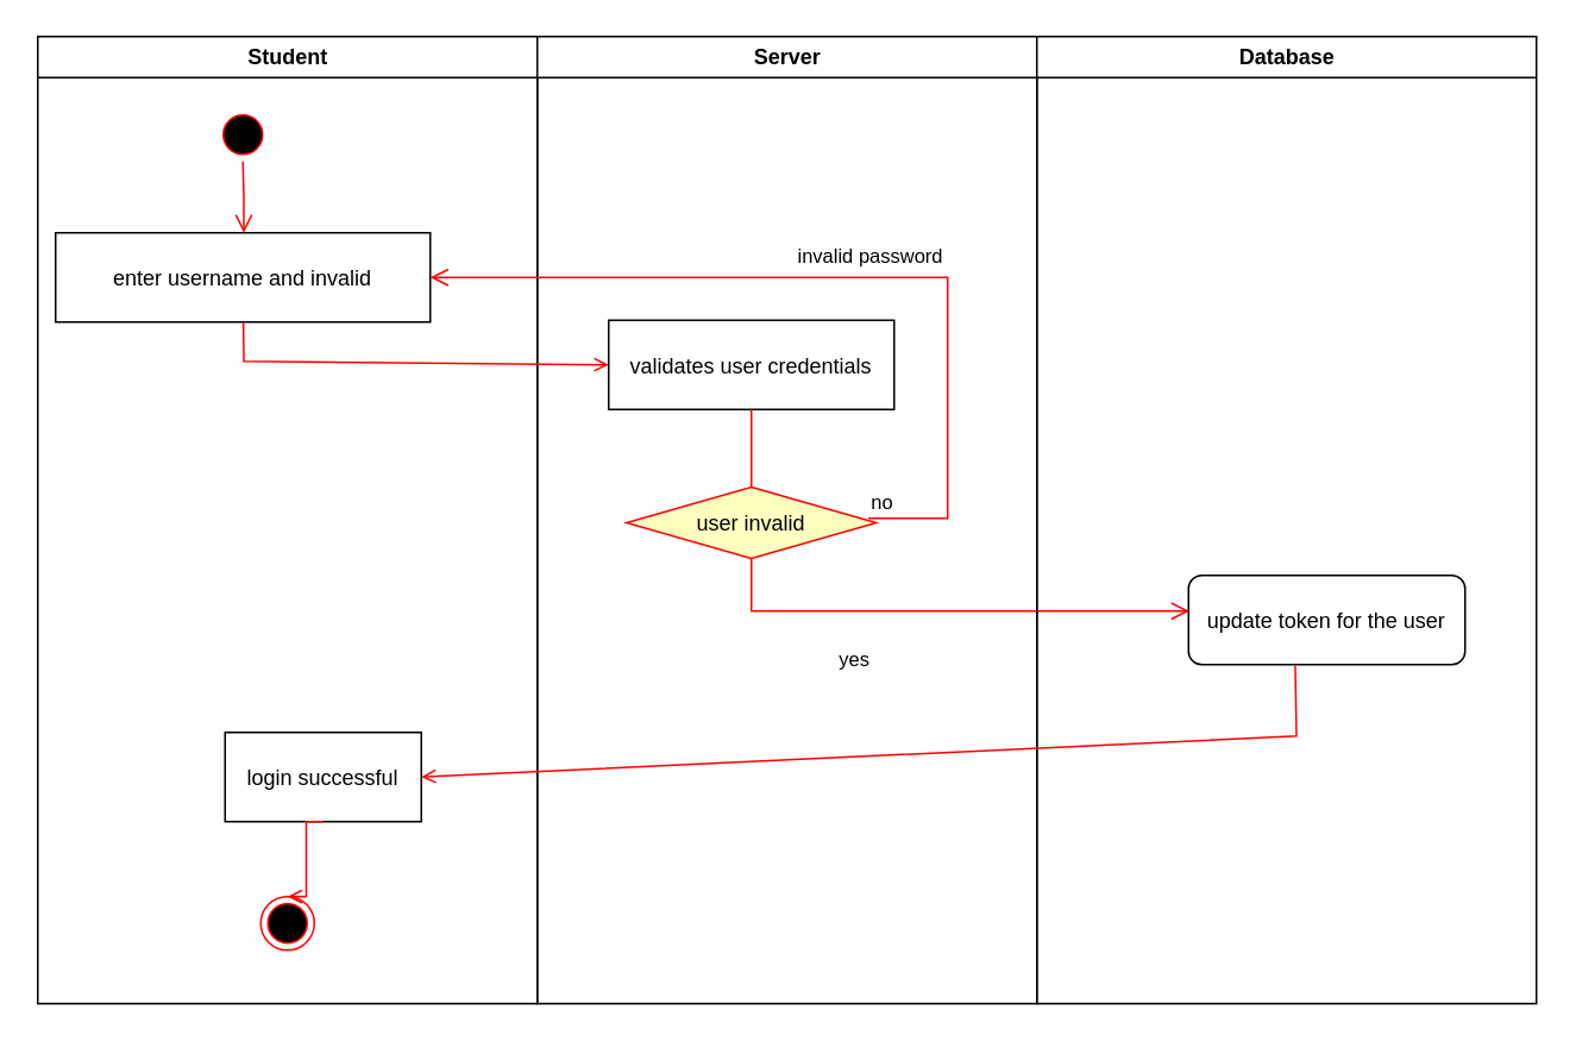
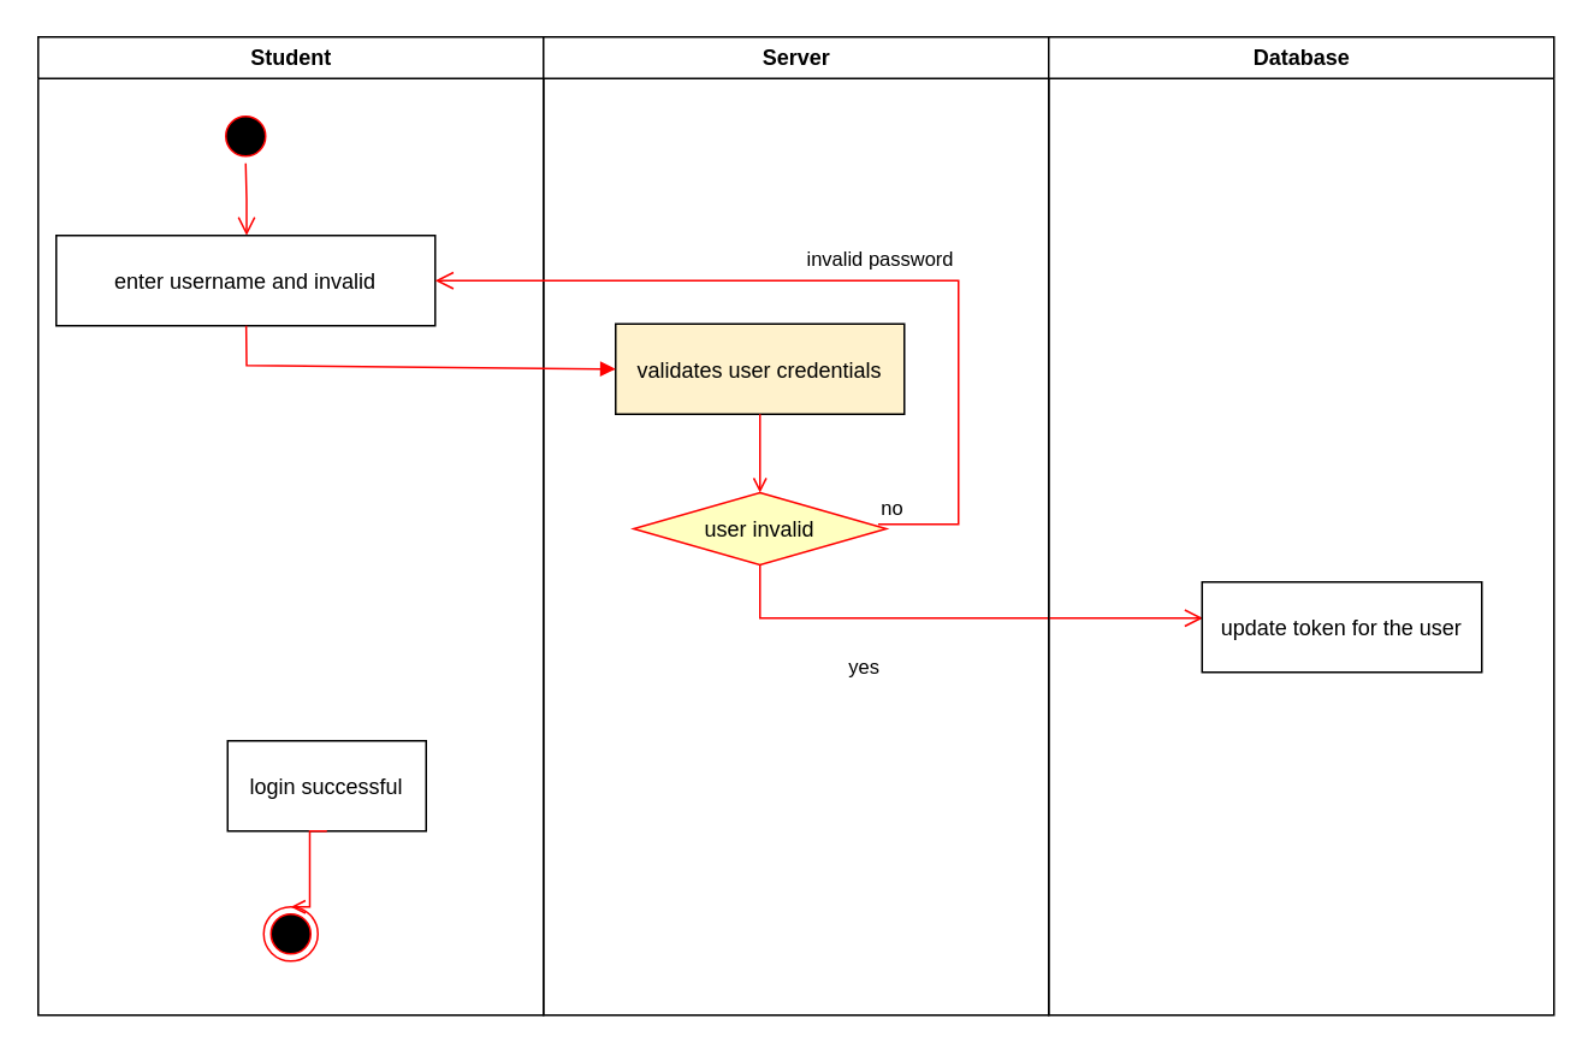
  <mxCell id="0" />
  <mxCell id="1" parent="0" />
  <mxCell id="2" value="Student" style="swimlane;whiteSpace=wrap" parent="1" vertex="1"><mxGeometry x="20.5" y="20" width="280" height="542" as="geometry" /></mxCell>
  <mxCell id="3" value="" style="ellipse;shape=startState;fillColor=#000000;strokeColor=#ff0000;" parent="2" vertex="1"><mxGeometry x="100" y="40" width="30" height="30" as="geometry" /></mxCell>
  <mxCell id="4" value="" style="edgeStyle=elbowEdgeStyle;elbow=horizontal;verticalAlign=bottom;endArrow=open;endSize=8;strokeColor=#FF0000;endFill=1;rounded=0" parent="2" source="3" target="5" edge="1"><mxGeometry x="100" y="40" as="geometry"><mxPoint x="115" y="110" as="targetPoint" /></mxGeometry></mxCell>
  <mxCell id="5" value="enter username and invalid" style="" parent="2" vertex="1"><mxGeometry x="10" y="110" width="210" height="50" as="geometry" /></mxCell>
  <mxCell id="6" value="login successful" style="" parent="2" vertex="1"><mxGeometry x="105" y="390" width="110" height="50" as="geometry" /></mxCell>
  <mxCell id="7" value="" style="edgeStyle=elbowEdgeStyle;elbow=horizontal;entryX=0.5;entryY=0;strokeColor=#FF0000;endArrow=open;endFill=1;rounded=0;entryDx=0;entryDy=0;exitX=0.5;exitY=1;exitDx=0;exitDy=0;" parent="2" source="6" target="8" edge="1"><mxGeometry width="100" height="100" relative="1" as="geometry"><mxPoint x="135.5" y="422" as="sourcePoint" /><mxPoint x="150.5" y="452" as="targetPoint" /><Array as="points" /></mxGeometry></mxCell>
  <mxCell id="8" value="" style="ellipse;shape=endState;fillColor=#000000;strokeColor=#ff0000" parent="2" vertex="1"><mxGeometry x="125" y="482" width="30" height="30" as="geometry" /></mxCell>
  <mxCell id="9" value="Server" style="swimlane;whiteSpace=wrap" parent="1" vertex="1"><mxGeometry x="300.5" y="20" width="280" height="542" as="geometry" /></mxCell>
- <mxCell id="10" value="validates user credentials" style="" parent="9" vertex="1"><mxGeometry x="40" y="159" width="160" height="50" as="geometry" /></mxCell>
+ <mxCell id="10" value="validates user credentials" style="fillColor=#fff2cc;" parent="9" vertex="1"><mxGeometry x="40" y="159" width="160" height="50" as="geometry" /></mxCell>
  <mxCell id="11" value="user invalid" style="rhombus;fillColor=#ffffc0;strokeColor=#ff0000;fontColor=#000000;" parent="9" vertex="1"><mxGeometry x="50" y="252.5" width="140" height="40" as="geometry" /></mxCell>
  <mxCell id="12" value="yes" style="edgeStyle=elbowEdgeStyle;elbow=horizontal;align=left;verticalAlign=top;endArrow=open;endSize=8;strokeColor=#FF0000;endFill=1;rounded=0" parent="9" source="11" edge="1"><mxGeometry x="-0.439" y="-14" relative="1" as="geometry"><mxPoint x="365.5" y="322" as="targetPoint" /><Array as="points"><mxPoint x="120" y="309" /></Array><mxPoint as="offset" /></mxGeometry></mxCell>
- <mxCell id="13" value="" style="endArrow=none;strokeColor=#FF0000;endFill=1;rounded=0;" parent="9" source="10" target="11" edge="1"><mxGeometry relative="1" as="geometry" /></mxCell>
+ <mxCell id="13" value="" style="endArrow=open;strokeColor=#FF0000;endFill=1;rounded=0" parent="9" source="10" target="11" edge="1"><mxGeometry relative="1" as="geometry" /></mxCell>
  <mxCell id="14" value="no" style="edgeStyle=elbowEdgeStyle;elbow=horizontal;align=left;verticalAlign=bottom;endArrow=open;endSize=8;strokeColor=#FF0000;endFill=1;rounded=0;entryX=1;entryY=0.5;entryDx=0;entryDy=0;" parent="9" edge="1" target="5"><mxGeometry x="-1" relative="1" as="geometry"><mxPoint x="-100" y="120.5" as="targetPoint" /><Array as="points"><mxPoint x="230" y="197.5" /></Array><mxPoint x="185.5" y="270" as="sourcePoint" /></mxGeometry></mxCell>
  <mxCell id="15" value="invalid password" style="edgeLabel;html=1;align=center;verticalAlign=middle;resizable=0;points=[];" vertex="1" connectable="0" parent="14"><mxGeometry x="-0.17" y="5" relative="1" as="geometry"><mxPoint x="-29" y="-18" as="offset" /></mxGeometry></mxCell>
  <mxCell id="16" value="Database" style="swimlane;whiteSpace=wrap;startSize=23;" parent="1" vertex="1"><mxGeometry x="580.5" y="20" width="280" height="542" as="geometry" /></mxCell>
- <mxCell id="17" value="update token for the user" style="rounded=1;" parent="16" vertex="1"><mxGeometry x="85" y="302" width="155" height="50" as="geometry" /></mxCell>
- <mxCell id="18" value="" style="endArrow=open;strokeColor=#FF0000;endFill=1;rounded=0;entryX=0;entryY=0.5;entryDx=0;entryDy=0;" parent="1" source="5" target="10" edge="1"><mxGeometry relative="1" as="geometry"><mxPoint x="138.182" y="240" as="targetPoint" /><Array as="points"><mxPoint x="136" y="202" /></Array></mxGeometry></mxCell>
- <mxCell id="19" value="" style="edgeStyle=none;strokeColor=#FF0000;endArrow=open;endFill=1;rounded=0;exitX=0.386;exitY=1.012;exitDx=0;exitDy=0;exitPerimeter=0;entryX=1;entryY=0.5;entryDx=0;entryDy=0;" parent="1" source="17" target="6" edge="1"><mxGeometry width="100" height="100" relative="1" as="geometry"><mxPoint x="550.5" y="449.5" as="sourcePoint" /><mxPoint x="736" y="442" as="targetPoint" /><Array as="points"><mxPoint x="726" y="412" /></Array></mxGeometry></mxCell>
+ <mxCell id="17" value="update token for the user" style="" parent="16" vertex="1"><mxGeometry x="85" y="302" width="155" height="50" as="geometry" /></mxCell>
+ <mxCell id="18" value="" style="endArrow=block;strokeColor=#FF0000;endFill=1;rounded=0;entryX=0;entryY=0.5;entryDx=0;entryDy=0;" parent="1" source="5" target="10" edge="1"><mxGeometry relative="1" as="geometry"><mxPoint x="138.182" y="240" as="targetPoint" /><Array as="points"><mxPoint x="136" y="202" /></Array></mxGeometry></mxCell>
